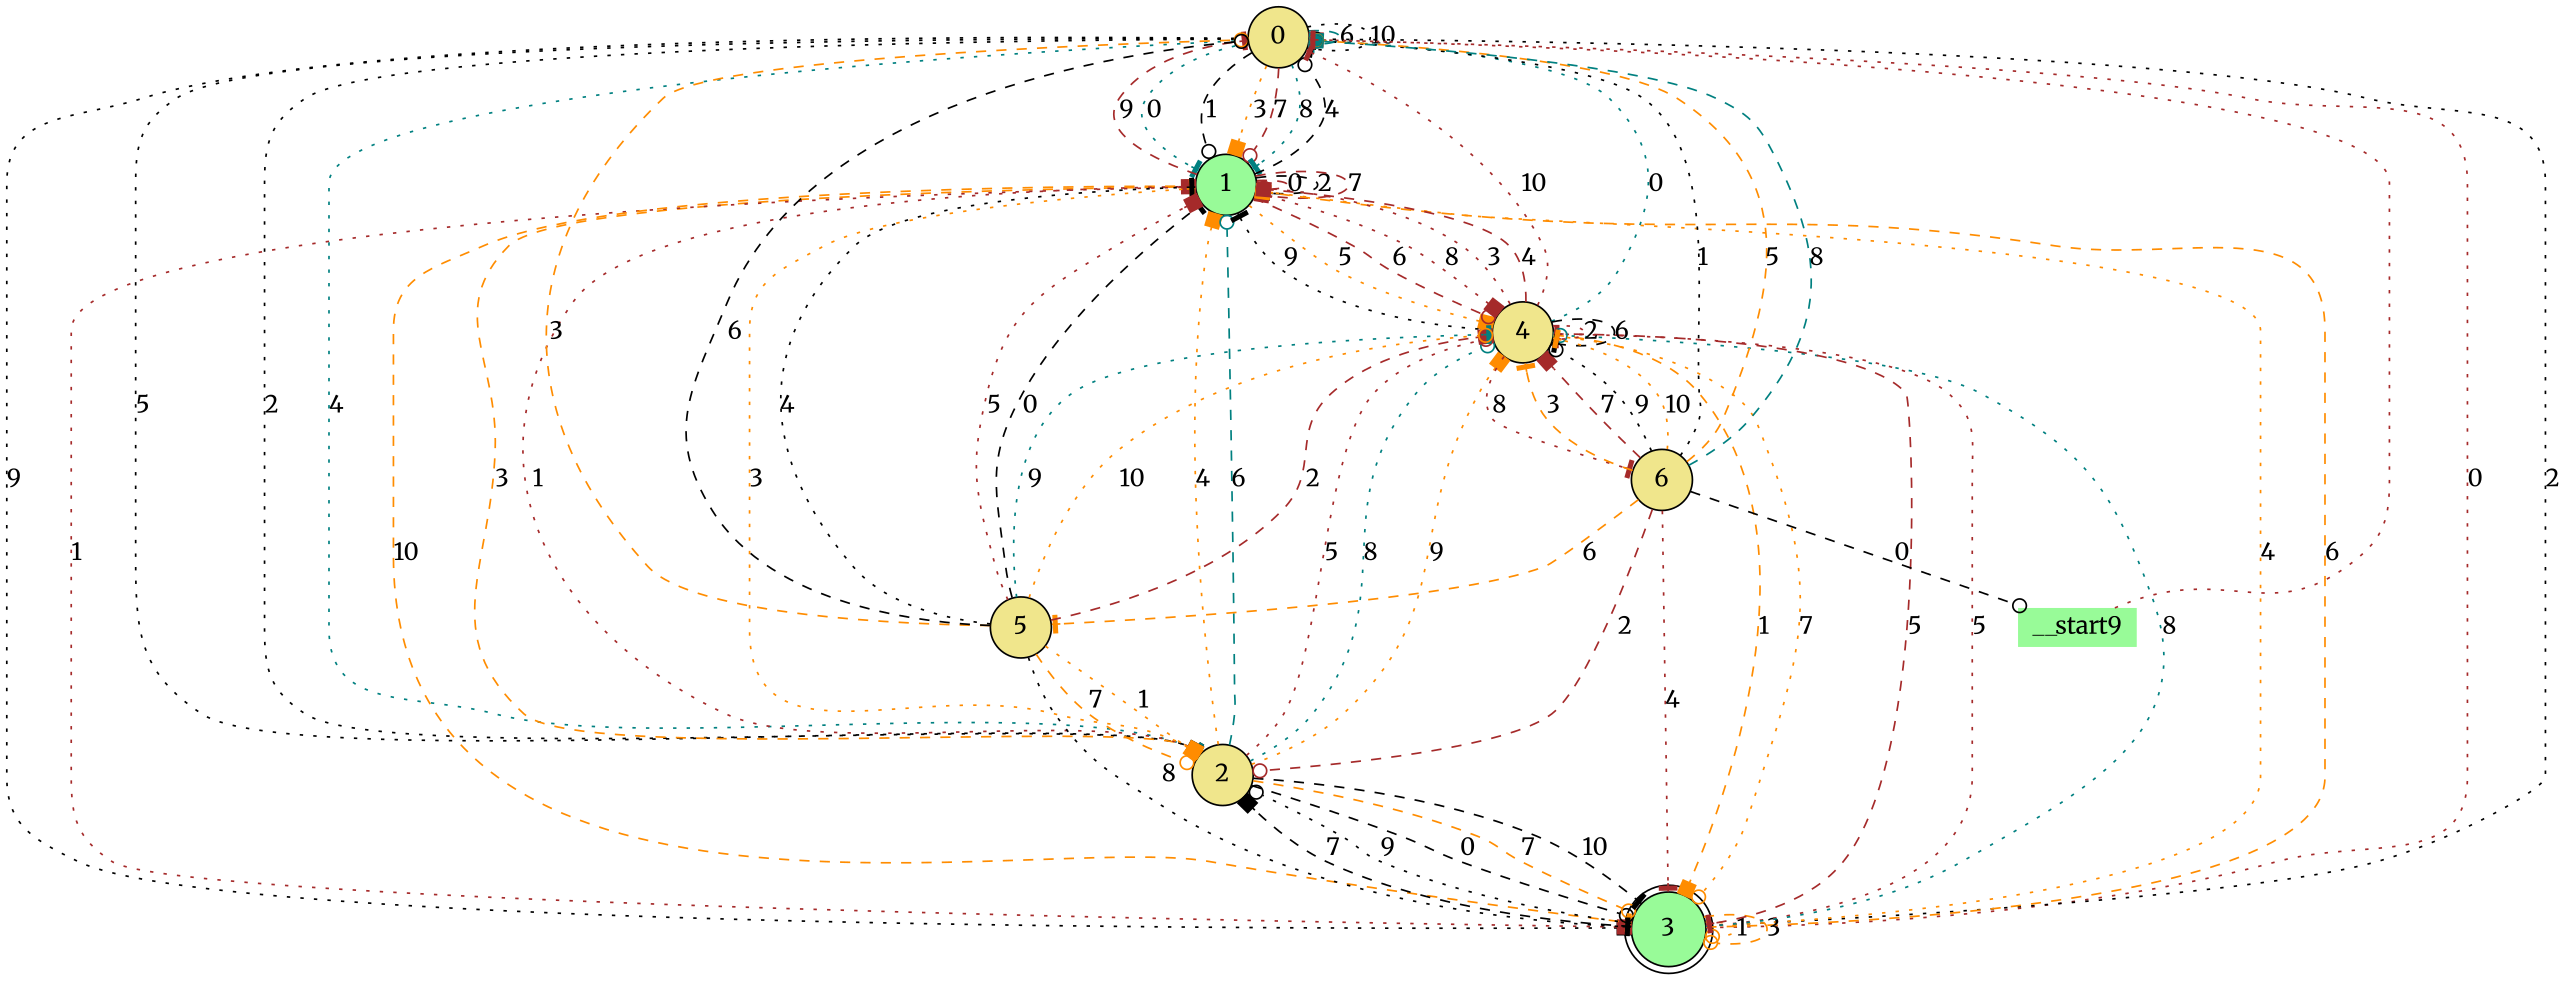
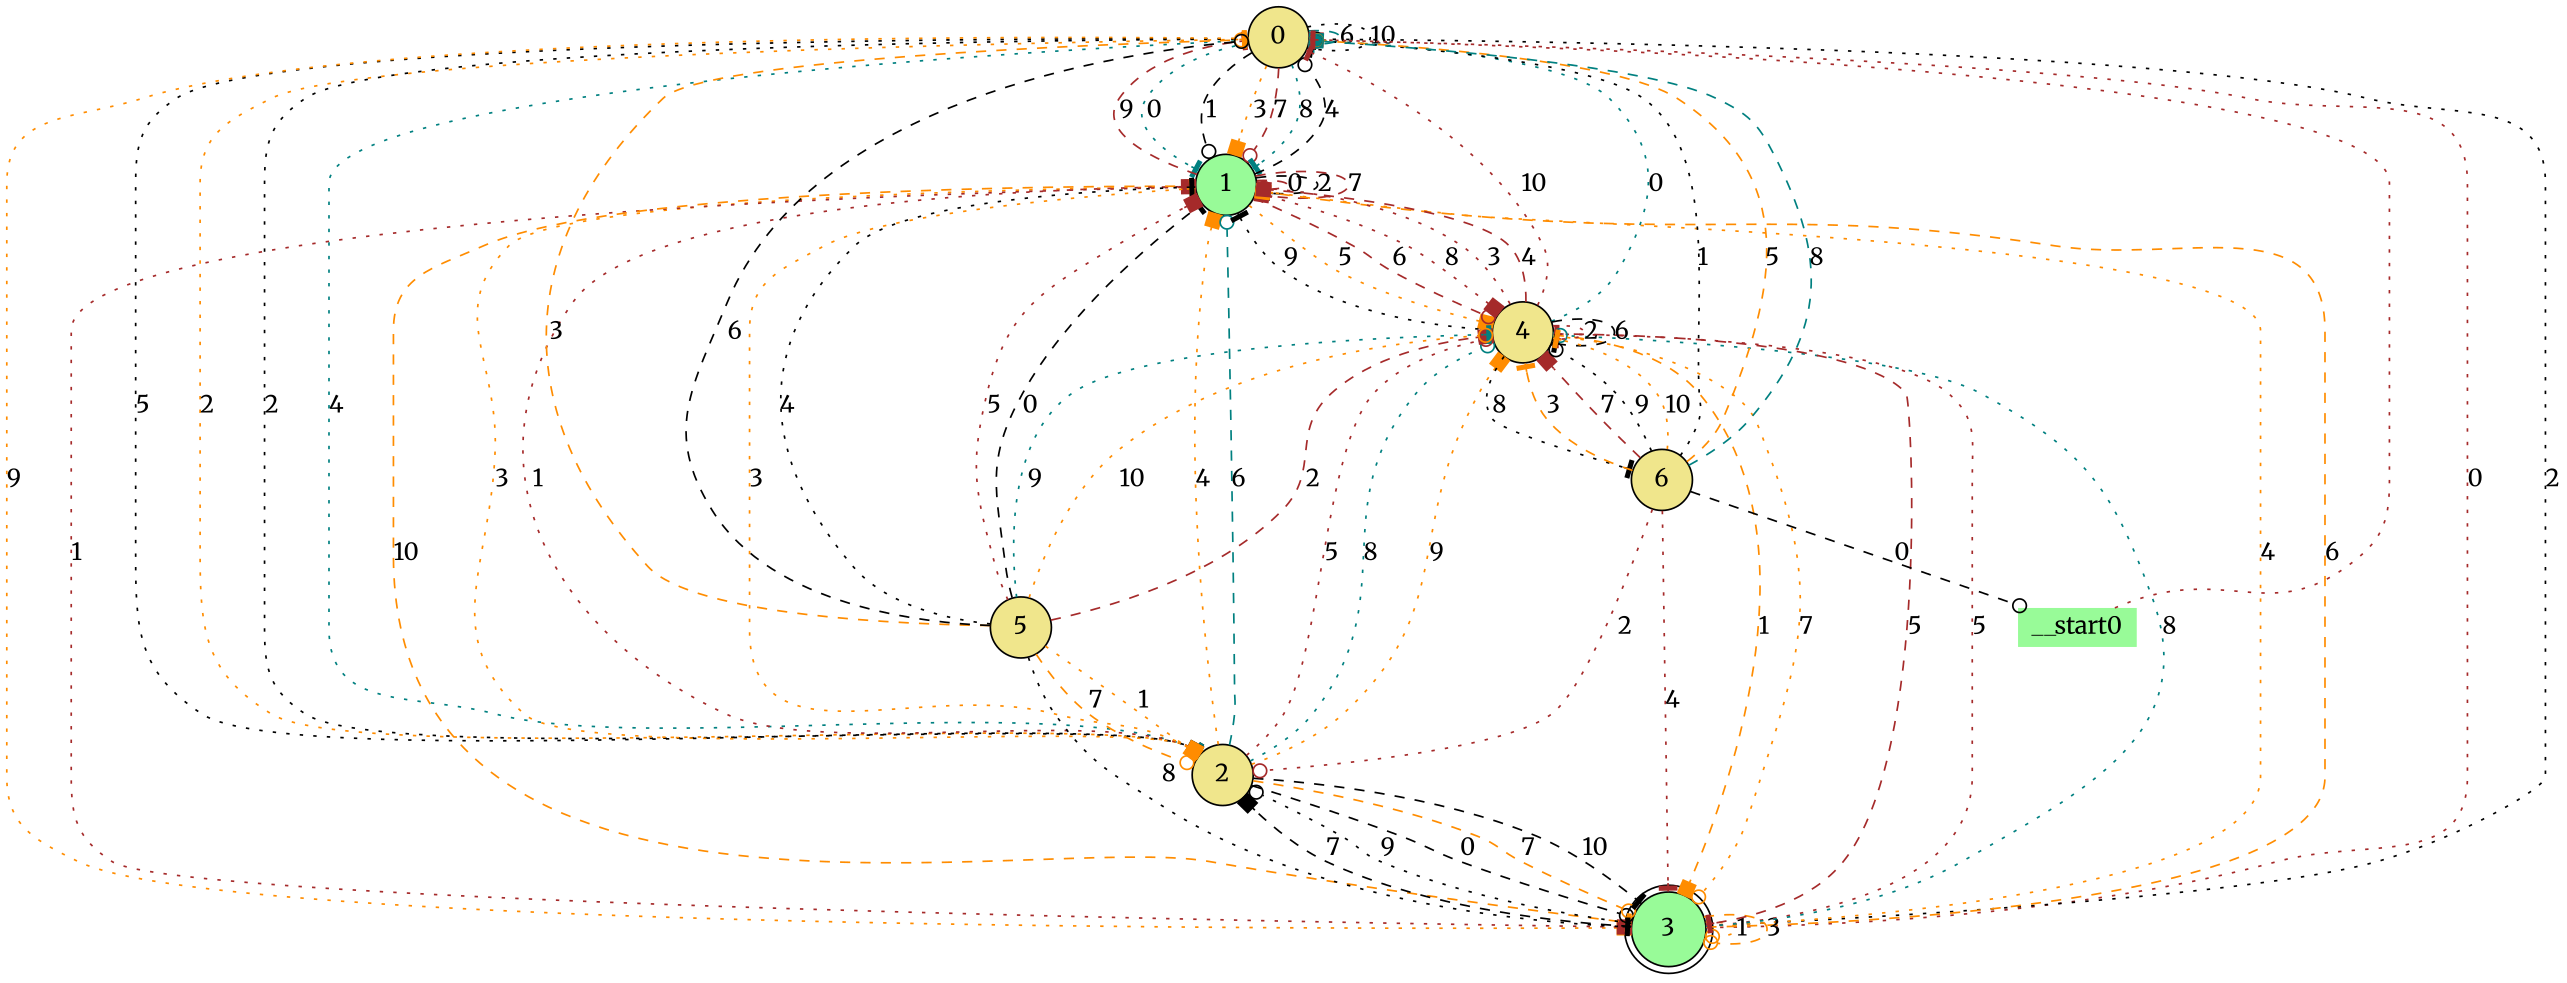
  digraph {
    fontname=Merriweather
    node [fillcolor=khaki fontname=Merriweather shape=circle style=filled]
    edge [arrowhead=tee color=darkorange fontname=Merriweather style=dotted]
    n1 [label=0]
    n2 [fillcolor=palegreen label=1]
    n3 [label=2]
    n4 [fillcolor=palegreen label=3 shape=doublecircle]
    n5 [label=4]
    n6 [label=6]
    n7 [label=5]
-   __start0 [fillcolor=palegreen height=0 shape=none width=0 label=__start9]
+   __start0 [fillcolor=palegreen height=0 shape=none width=0]
    n1 -> n1 [color=teal label=6 style=dashed]
    n1 -> n1 [color=black label=10]
    n1 -> n2 [color=teal label=0]
    n1 -> n2 [arrowhead=odot color=black label=1 style=dashed]
    n1 -> n2 [arrowhead=box label=3]
    n1 -> n2 [arrowhead=odot color=brown label=7 style=dashed]
    n1 -> n2 [color=teal label=8]
    n1 -> n3 [color=black label=2]
    n1 -> n3 [color=teal label=4]
    n1 -> n3 [arrowhead=box color=black label=5]
-   n1 -> n4 [arrowhead=box color=black label=9]
+   n1 -> n4 [arrowhead=box label=9]
    n2 -> n1 [arrowhead=odot color=black label=4 style=dashed]
    n2 -> n1 [color=brown label=9 style=dashed]
    n2 -> n2 [arrowhead=odot color=brown label=0 style=dashed]
    n2 -> n2 [arrowhead=box color=black label=2 style=dashed]
    n2 -> n2 [arrowhead=box color=brown label=7 style=dashed]
-   n2 -> n3 [arrowhead=box label=3 style=dashed]
+   n2 -> n3 [arrowhead=box label=3]
    n2 -> n4 [arrowhead=box color=brown label=1]
    n2 -> n4 [label=10 style=dashed]
    n2 -> n5 [arrowhead=box label=5]
    n2 -> n5 [arrowhead=odot color=brown label=6 style=dashed]
    n2 -> n5 [arrowhead=box color=brown label=8]
+   n3 -> n1 [label=2]
    n3 -> n2 [arrowhead=box color=brown label=1]
    n3 -> n2 [label=3]
    n3 -> n2 [arrowhead=box label=4]
    n3 -> n2 [arrowhead=odot color=teal label=6 style=dashed]
    n3 -> n4 [arrowhead=odot color=black label=0 style=dashed]
    n3 -> n4 [arrowhead=odot label=7 style=dashed]
    n3 -> n4 [color=black label=10 style=dashed]
    n3 -> n5 [arrowhead=odot color=brown label=5]
    n3 -> n5 [arrowhead=odot color=teal label=8]
    n3 -> n5 [arrowhead=box label=9]
    n4 -> n1 [arrowhead=box color=brown label=0]
    n4 -> n1 [arrowhead=odot color=black label=2]
    n4 -> n2 [arrowhead=box label=4]
    n4 -> n2 [arrowhead=box label=6 style=dashed]
    n4 -> n3 [arrowhead=box color=black label=7 style=dashed]
    n4 -> n3 [arrowhead=odot color=black label=9]
    n4 -> n4 [arrowhead=odot label=1]
    n4 -> n4 [arrowhead=odot label=3 style=dashed]
    n4 -> n5 [color=brown label=5]
    n4 -> n5 [arrowhead=odot color=teal label=8]
    n5 -> n1 [arrowhead=box color=teal label=0]
    n5 -> n1 [color=brown label=10]
    n5 -> n2 [arrowhead=odot color=brown label=3]
    n5 -> n2 [arrowhead=box color=brown label=4 style=dashed]
    n5 -> n2 [color=black label=9]
    n5 -> n4 [arrowhead=box label=1 style=dashed]
    n5 -> n4 [color=brown label=5 style=dashed]
    n5 -> n4 [arrowhead=odot label=7]
    n5 -> n5 [color=brown label=2]
    n5 -> n5 [color=black label=6 style=dashed]
-   n5 -> n6 [color=brown label=8]
+   n5 -> n6 [color=black label=8]
    n6 -> n1 [arrowhead=odot color=black label=1]
    n6 -> n1 [arrowhead=odot label=5 style=dashed]
    n6 -> n1 [arrowhead=odot color=teal label=8 style=dashed]
-   n6 -> n3 [arrowhead=odot color=brown label=2 style=dashed]
+   n6 -> n3 [arrowhead=odot color=brown label=2]
    n6 -> n4 [color=brown label=4]
    n6 -> n5 [label=3 style=dashed]
    n6 -> n5 [arrowhead=box color=brown label=7 style=dashed]
    n6 -> n5 [arrowhead=odot color=black label=9]
    n6 -> n5 [label=10]
-   n6 -> n7 [label=6 style=dashed]
    n6 -> __start0 [arrowhead=odot color=black label=0 style=dashed]
    n7 -> n1 [arrowhead=odot label=3 style=dashed]
    n7 -> n1 [arrowhead=odot color=black label=6 style=dashed]
    n7 -> n2 [color=black label=0 style=dashed]
    n7 -> n2 [color=black label=4]
    n7 -> n2 [arrowhead=box color=brown label=5]
    n7 -> n3 [arrowhead=box label=1]
    n7 -> n3 [arrowhead=odot label=7 style=dashed]
    n7 -> n4 [color=black label=8]
    n7 -> n5 [arrowhead=box color=brown label=2 style=dashed]
    n7 -> n5 [color=teal label=9]
    n7 -> n5 [arrowhead=odot label=10]
    __start0 -> n1 [color=brown]
  }
